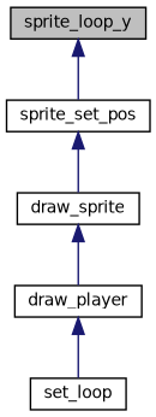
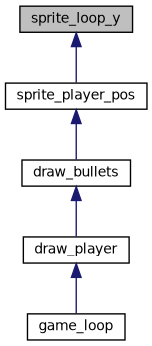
  digraph {
    rankdir=TB
    node [color=black fillcolor=white fontname=Helvetica fontsize=10 shape=record style=filled]
    edge [color=midnightblue dir=back fontname=Helvetica fontsize=10 labelfontname=Helvetica labelfontsize=10 style=solid]
    n1 [fillcolor=grey75 fontcolor=black height=0.2 label=sprite_loop_y width=0.4]
-   n2 [height=0.2 label=sprite_set_pos width=0.4]
-   n3 [height=0.2 label=draw_sprite width=0.4]
+   n2 [height=0.2 label=sprite_player_pos width=0.4]
+   n3 [height=0.2 label=draw_bullets width=0.4]
    n4 [height=0.2 label=draw_player width=0.4]
-   n5 [height=0.2 label=set_loop width=0.4]
+   n5 [height=0.2 label=game_loop width=0.4]
    n1 -> n2
    n2 -> n3
    n3 -> n4
    n4 -> n5
  }
